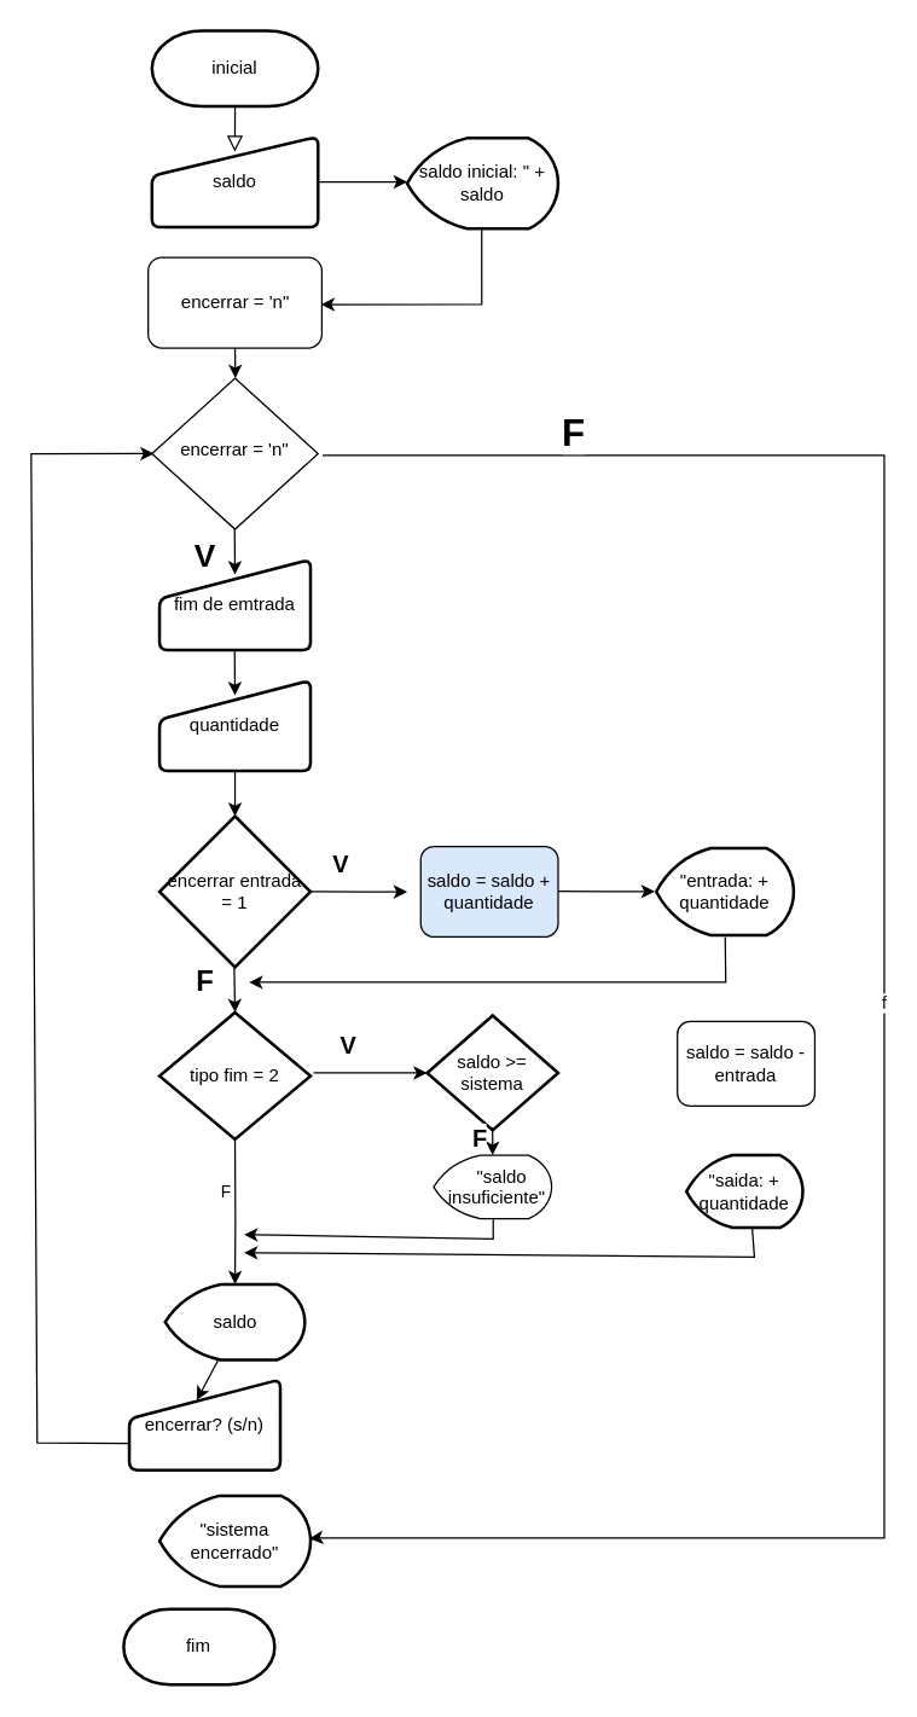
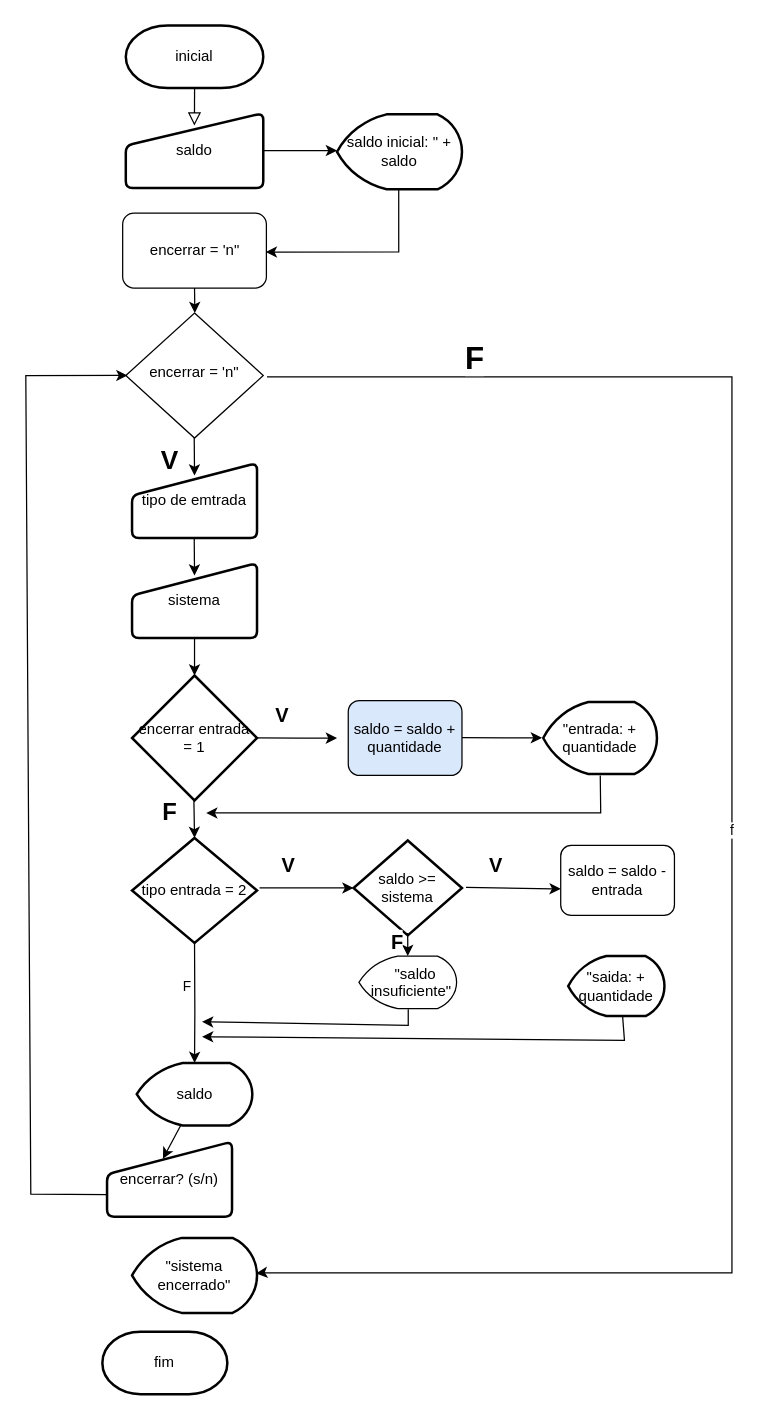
  <mxCell id="0" />
  <mxCell id="1" parent="0" />
  <mxCell id="2" value="" style="rounded=0;html=1;jettySize=auto;orthogonalLoop=1;fontSize=11;endArrow=block;endFill=0;endSize=8;strokeWidth=1;shadow=0;labelBackgroundColor=none;edgeStyle=orthogonalEdgeStyle;" parent="1" edge="1"><mxGeometry relative="1" as="geometry"><mxPoint x="155.04" y="70" as="sourcePoint" /><mxPoint x="154.9" y="100" as="targetPoint" /></mxGeometry></mxCell>
  <mxCell id="3" value="f" style="edgeStyle=orthogonalEdgeStyle;rounded=0;orthogonalLoop=1;jettySize=auto;html=1;entryX=0.993;entryY=0.473;entryDx=0;entryDy=0;entryPerimeter=0;exitX=1.027;exitY=0.51;exitDx=0;exitDy=0;exitPerimeter=0;" parent="1" source="5" target="26" edge="1"><mxGeometry relative="1" as="geometry"><mxPoint x="204" y="1020.02" as="targetPoint" /><Array as="points"><mxPoint x="585" y="301" /><mxPoint x="585" y="1018" /><mxPoint x="208" y="1018" /></Array><mxPoint x="206" y="370" as="sourcePoint" /></mxGeometry></mxCell>
  <mxCell id="4" value="F" style="edgeLabel;html=1;align=center;verticalAlign=middle;resizable=0;points=[];fontSize=25;fontStyle=1" parent="3" vertex="1" connectable="0"><mxGeometry x="-0.725" y="8" relative="1" as="geometry"><mxPoint x="-36" y="-9" as="offset" /></mxGeometry></mxCell>
  <mxCell id="5" value="encerrar = 'n&quot;" style="rhombus;whiteSpace=wrap;html=1;shadow=0;fontFamily=Helvetica;fontSize=12;align=center;strokeWidth=1;spacing=6;spacingTop=-4;" parent="1" vertex="1"><mxGeometry x="100" y="250" width="110" height="100" as="geometry" /></mxCell>
  <mxCell id="6" value="inicial" style="strokeWidth=2;html=1;shape=mxgraph.flowchart.terminator;whiteSpace=wrap;" parent="1" vertex="1"><mxGeometry x="100" y="20" width="110" height="50" as="geometry" /></mxCell>
  <mxCell id="7" value="encerrar = 'n&quot;" style="rounded=1;whiteSpace=wrap;html=1;" parent="1" vertex="1"><mxGeometry x="97.5" y="170" width="115" height="60" as="geometry" /></mxCell>
  <mxCell id="8" value="" style="endArrow=classic;html=1;rounded=0;exitX=0.5;exitY=1;exitDx=0;exitDy=0;" parent="1" source="7" edge="1"><mxGeometry width="50" height="50" relative="1" as="geometry"><mxPoint x="154.75" y="190" as="sourcePoint" /><mxPoint x="155.25" y="250" as="targetPoint" /></mxGeometry></mxCell>
- <mxCell id="9" value="quantidade" style="html=1;strokeWidth=2;shape=manualInput;whiteSpace=wrap;rounded=1;size=26;arcSize=11;" parent="1" vertex="1"><mxGeometry x="105" y="450" width="100" height="60" as="geometry" /></mxCell>
- <mxCell id="10" value="fim de emtrada" style="html=1;strokeWidth=2;shape=manualInput;whiteSpace=wrap;rounded=1;size=26;arcSize=11;" parent="1" vertex="1"><mxGeometry x="105" y="370" width="100" height="60" as="geometry" /></mxCell>
+ <mxCell id="9" value="sistema" style="html=1;strokeWidth=2;shape=manualInput;whiteSpace=wrap;rounded=1;size=26;arcSize=11;" parent="1" vertex="1"><mxGeometry x="105" y="450" width="100" height="60" as="geometry" /></mxCell>
+ <mxCell id="10" value="tipo de emtrada" style="html=1;strokeWidth=2;shape=manualInput;whiteSpace=wrap;rounded=1;size=26;arcSize=11;" parent="1" vertex="1"><mxGeometry x="105" y="370" width="100" height="60" as="geometry" /></mxCell>
  <mxCell id="11" value="" style="endArrow=classic;html=1;rounded=0;entryX=0.447;entryY=0.228;entryDx=0;entryDy=0;entryPerimeter=0;" parent="1" target="25" edge="1"><mxGeometry width="50" height="50" relative="1" as="geometry"><mxPoint x="154.58" y="880" as="sourcePoint" /><mxPoint x="155.08" y="910" as="targetPoint" /></mxGeometry></mxCell>
  <mxCell id="12" style="edgeStyle=orthogonalEdgeStyle;rounded=0;orthogonalLoop=1;jettySize=auto;html=1;" parent="1" source="13" edge="1"><mxGeometry relative="1" as="geometry"><mxPoint x="269" y="120" as="targetPoint" /></mxGeometry></mxCell>
  <mxCell id="13" value="saldo" style="html=1;strokeWidth=2;shape=manualInput;whiteSpace=wrap;rounded=1;size=26;arcSize=11;" parent="1" vertex="1"><mxGeometry x="100" y="90" width="110" height="60" as="geometry" /></mxCell>
  <mxCell id="14" value="" style="endArrow=classic;html=1;rounded=0;" parent="1" edge="1"><mxGeometry width="50" height="50" relative="1" as="geometry"><mxPoint x="154.75" y="350" as="sourcePoint" /><mxPoint x="155" y="380" as="targetPoint" /></mxGeometry></mxCell>
  <mxCell id="15" value="V" style="edgeLabel;html=1;align=center;verticalAlign=middle;resizable=0;points=[];fontStyle=1;fontSize=21;spacing=1;spacingTop=-11;" parent="14" vertex="1" connectable="0"><mxGeometry x="0.474" y="1" relative="1" as="geometry"><mxPoint x="-21" as="offset" /></mxGeometry></mxCell>
  <mxCell id="16" value="" style="endArrow=classic;html=1;rounded=0;" parent="1" edge="1"><mxGeometry width="50" height="50" relative="1" as="geometry"><mxPoint x="154.75" y="430" as="sourcePoint" /><mxPoint x="155" y="460" as="targetPoint" /></mxGeometry></mxCell>
  <mxCell id="17" value="" style="endArrow=classic;html=1;rounded=0;" parent="1" target="18" edge="1"><mxGeometry width="50" height="50" relative="1" as="geometry"><mxPoint x="155" y="510" as="sourcePoint" /><mxPoint x="155" y="520" as="targetPoint" /></mxGeometry></mxCell>
  <mxCell id="18" value="encerrar entrada = 1" style="strokeWidth=2;html=1;shape=mxgraph.flowchart.decision;whiteSpace=wrap;" parent="1" vertex="1"><mxGeometry x="105" y="540" width="100" height="100" as="geometry" /></mxCell>
  <mxCell id="19" value="" style="endArrow=classic;html=1;rounded=0;" parent="1" edge="1"><mxGeometry width="50" height="50" relative="1" as="geometry"><mxPoint x="154.5" y="640" as="sourcePoint" /><mxPoint x="155" y="670" as="targetPoint" /></mxGeometry></mxCell>
  <mxCell id="20" value="F" style="edgeLabel;html=1;align=center;verticalAlign=middle;resizable=0;points=[];fontSize=19;fontStyle=1" parent="19" vertex="1" connectable="0"><mxGeometry x="-0.346" relative="1" as="geometry"><mxPoint x="-20" as="offset" /></mxGeometry></mxCell>
- <mxCell id="21" value="tipo fim = 2" style="strokeWidth=2;html=1;shape=mxgraph.flowchart.decision;whiteSpace=wrap;" parent="1" vertex="1"><mxGeometry x="105" y="670" width="100" height="84" as="geometry" /></mxCell>
+ <mxCell id="21" value="tipo entrada = 2" style="strokeWidth=2;html=1;shape=mxgraph.flowchart.decision;whiteSpace=wrap;" parent="1" vertex="1"><mxGeometry x="105" y="670" width="100" height="84" as="geometry" /></mxCell>
  <mxCell id="22" value="" style="endArrow=classic;html=1;rounded=0;entryX=0.5;entryY=0;entryDx=0;entryDy=0;entryPerimeter=0;exitX=0.5;exitY=0.992;exitDx=0;exitDy=0;exitPerimeter=0;" parent="1" source="21" target="24" edge="1"><mxGeometry width="50" height="50" relative="1" as="geometry"><mxPoint x="154.75" y="770" as="sourcePoint" /><mxPoint x="155.25" y="830" as="targetPoint" /><Array as="points"><mxPoint x="155.25" y="810" /></Array></mxGeometry></mxCell>
  <mxCell id="23" value="&lt;p style=&quot;line-height: 30%;&quot;&gt;F&lt;/p&gt;" style="edgeLabel;html=1;align=center;verticalAlign=middle;resizable=0;points=[];" parent="22" vertex="1" connectable="0"><mxGeometry x="-0.286" y="1" relative="1" as="geometry"><mxPoint x="-8" as="offset" /></mxGeometry></mxCell>
  <mxCell id="24" value="saldo" style="strokeWidth=2;html=1;shape=mxgraph.flowchart.display;whiteSpace=wrap;" parent="1" vertex="1"><mxGeometry x="108.75" y="850" width="92.5" height="50" as="geometry" /></mxCell>
  <mxCell id="25" value="encerrar? (s/n)" style="html=1;strokeWidth=2;shape=manualInput;whiteSpace=wrap;rounded=1;size=26;arcSize=11;" parent="1" vertex="1"><mxGeometry x="85" y="913" width="100" height="60" as="geometry" /></mxCell>
  <mxCell id="26" value="&quot;sistema encerrado&quot;" style="strokeWidth=2;html=1;shape=mxgraph.flowchart.display;whiteSpace=wrap;" parent="1" vertex="1"><mxGeometry x="105" y="990" width="100" height="60" as="geometry" /></mxCell>
  <mxCell id="27" value="fim" style="strokeWidth=2;html=1;shape=mxgraph.flowchart.terminator;whiteSpace=wrap;" parent="1" vertex="1"><mxGeometry x="81.25" y="1065" width="100" height="50" as="geometry" /></mxCell>
  <mxCell id="28" value="" style="endArrow=classic;html=1;rounded=0;entryX=0.012;entryY=0.499;entryDx=0;entryDy=0;entryPerimeter=0;exitX=0.003;exitY=0.705;exitDx=0;exitDy=0;exitPerimeter=0;" parent="1" source="25" target="5" edge="1"><mxGeometry width="50" height="50" relative="1" as="geometry"><mxPoint x="109" y="953" as="sourcePoint" /><mxPoint x="100" y="300" as="targetPoint" /><Array as="points"><mxPoint x="24" y="955" /><mxPoint x="20" y="300" /></Array></mxGeometry></mxCell>
  <mxCell id="29" value="&lt;p style=&quot;font-size: 16px; line-height: 0%;&quot;&gt;V&lt;/p&gt;" style="endArrow=classic;html=1;rounded=0;entryX=0;entryY=0.5;entryDx=0;entryDy=0;entryPerimeter=0;fontStyle=1" parent="1" edge="1"><mxGeometry x="-0.378" y="18" width="50" height="50" relative="1" as="geometry"><mxPoint x="207" y="710" as="sourcePoint" /><mxPoint x="282.25" y="710" as="targetPoint" /><Array as="points"><mxPoint x="240" y="710" /></Array><mxPoint as="offset" /></mxGeometry></mxCell>
  <mxCell id="30" value="&lt;p style=&quot;font-size: 16px; line-height: 0%;&quot;&gt;V&lt;/p&gt;" style="endArrow=classic;html=1;rounded=0;fontStyle=1" parent="1" edge="1"><mxGeometry x="-0.378" y="18" width="50" height="50" relative="1" as="geometry"><mxPoint x="205" y="589.89" as="sourcePoint" /><mxPoint x="269" y="590.09" as="targetPoint" /><Array as="points"><mxPoint x="239" y="590.09" /></Array><mxPoint as="offset" /></mxGeometry></mxCell>
  <mxCell id="31" value="saldo = saldo + quantidade" style="rounded=1;whiteSpace=wrap;html=1;fillColor=#dae8fc;" parent="1" vertex="1"><mxGeometry x="278" y="560" width="91" height="60" as="geometry" /></mxCell>
  <mxCell id="32" value="saldo &amp;gt;=&lt;br&gt;sistema" style="strokeWidth=2;html=1;shape=mxgraph.flowchart.decision;whiteSpace=wrap;" parent="1" vertex="1"><mxGeometry x="282.25" y="672" width="86.75" height="76" as="geometry" /></mxCell>
  <mxCell id="33" value="&lt;p style=&quot;text-align: center; line-height: 110%;&quot;&gt;&amp;nbsp; &amp;nbsp; &quot;saldo&amp;nbsp; &amp;nbsp;&lt;span style=&quot;background-color: initial; text-align: center;&quot;&gt;insuficiente&quot;&lt;/span&gt;&lt;/p&gt;" style="strokeWidth=1;html=1;shape=mxgraph.flowchart.display;whiteSpace=wrap;align=left;shadow=0;" parent="1" vertex="1"><mxGeometry x="286.57" y="764.5" width="78.12" height="42" as="geometry" /></mxCell>
+ <mxCell id="34" value="&lt;p style=&quot;font-size: 16px; line-height: 0%;&quot;&gt;&lt;b&gt;V&lt;/b&gt;&lt;/p&gt;" style="endArrow=classic;html=1;rounded=0;exitX=1.037;exitY=0.495;exitDx=0;exitDy=0;exitPerimeter=0;entryX=0;entryY=0.62;entryDx=0;entryDy=0;entryPerimeter=0;" parent="1" source="32" target="36" edge="1"><mxGeometry x="-0.378" y="18" width="50" height="50" relative="1" as="geometry"><mxPoint x="372" y="690" as="sourcePoint" /><mxPoint x="445" y="701.87" as="targetPoint" /><Array as="points" /><mxPoint as="offset" /></mxGeometry></mxCell>
  <mxCell id="35" value="&lt;p style=&quot;font-size: 16px; line-height: 0%;&quot;&gt;&lt;br&gt;&lt;/p&gt;" style="endArrow=classic;html=1;rounded=0;" parent="1" edge="1"><mxGeometry x="-0.378" y="18" width="50" height="50" relative="1" as="geometry"><mxPoint x="369" y="589.67" as="sourcePoint" /><mxPoint x="433" y="589.87" as="targetPoint" /><Array as="points"><mxPoint x="403" y="589.87" /></Array><mxPoint as="offset" /></mxGeometry></mxCell>
  <mxCell id="36" value="saldo = saldo -&lt;br&gt;entrada" style="rounded=1;whiteSpace=wrap;html=1;" parent="1" vertex="1"><mxGeometry x="448" y="676" width="91" height="56" as="geometry" /></mxCell>
  <mxCell id="37" value="&quot;saida: +&lt;br&gt;quantidade" style="strokeWidth=2;html=1;shape=mxgraph.flowchart.display;whiteSpace=wrap;" parent="1" vertex="1"><mxGeometry x="454" y="764.5" width="77" height="48" as="geometry" /></mxCell>
  <mxCell id="38" style="edgeStyle=orthogonalEdgeStyle;rounded=0;orthogonalLoop=1;jettySize=auto;html=1;exitX=0.5;exitY=1;exitDx=0;exitDy=0;exitPerimeter=0;" parent="1" source="39" edge="1"><mxGeometry relative="1" as="geometry"><mxPoint x="479.556" y="618.75" as="targetPoint" /></mxGeometry></mxCell>
  <mxCell id="39" value="&quot;entrada: +&lt;br&gt;quantidade" style="strokeWidth=2;html=1;shape=mxgraph.flowchart.display;whiteSpace=wrap;" parent="1" vertex="1"><mxGeometry x="434" y="561.25" width="91" height="57.5" as="geometry" /></mxCell>
  <mxCell id="40" value="" style="endArrow=classic;html=1;rounded=0;exitX=0.576;exitY=1.018;exitDx=0;exitDy=0;exitPerimeter=0;" parent="1" edge="1"><mxGeometry width="50" height="50" relative="1" as="geometry"><mxPoint x="479.636" y="619.995" as="sourcePoint" /><mxPoint x="164.333" y="650" as="targetPoint" /><Array as="points"><mxPoint x="480" y="650" /><mxPoint x="317" y="650" /></Array></mxGeometry></mxCell>
  <mxCell id="41" value="" style="endArrow=classic;html=1;rounded=0;" parent="1" edge="1"><mxGeometry width="50" height="50" relative="1" as="geometry"><mxPoint x="326" y="807" as="sourcePoint" /><mxPoint x="161" y="817" as="targetPoint" /><Array as="points"><mxPoint x="326" y="820" /></Array></mxGeometry></mxCell>
  <mxCell id="42" value="" style="endArrow=classic;html=1;rounded=0;exitX=0.565;exitY=0.996;exitDx=0;exitDy=0;exitPerimeter=0;" parent="1" source="37" edge="1"><mxGeometry width="50" height="50" relative="1" as="geometry"><mxPoint x="499" y="806" as="sourcePoint" /><mxPoint x="161" y="829" as="targetPoint" /><Array as="points"><mxPoint x="499" y="832" /></Array></mxGeometry></mxCell>
  <mxCell id="43" value="" style="endArrow=classic;html=1;rounded=0;entryX=0.5;entryY=0;entryDx=0;entryDy=0;entryPerimeter=0;" parent="1" target="33" edge="1"><mxGeometry width="50" height="50" relative="1" as="geometry"><mxPoint x="325.56" y="746" as="sourcePoint" /><mxPoint x="325.56" y="759" as="targetPoint" /></mxGeometry></mxCell>
  <mxCell id="44" value="F" style="edgeLabel;html=1;align=center;verticalAlign=middle;resizable=0;points=[];fontSize=16;fontStyle=1" parent="43" vertex="1" connectable="0"><mxGeometry x="-0.024" y="2" relative="1" as="geometry"><mxPoint x="-11" y="-2" as="offset" /></mxGeometry></mxCell>
  <mxCell id="45" style="edgeStyle=orthogonalEdgeStyle;rounded=0;orthogonalLoop=1;jettySize=auto;html=1;entryX=1.001;entryY=0.519;entryDx=0;entryDy=0;entryPerimeter=0;" edge="1" parent="1"><mxGeometry relative="1" as="geometry"><mxPoint x="211.995" y="201.14" as="targetPoint" /><mxPoint x="318.38" y="151" as="sourcePoint" /><Array as="points"><mxPoint x="318" y="201" /></Array></mxGeometry></mxCell>
  <mxCell id="46" value="saldo inicial: &quot; +&lt;br&gt;saldo&lt;br&gt;" style="strokeWidth=2;html=1;shape=mxgraph.flowchart.display;whiteSpace=wrap;" vertex="1" parent="1"><mxGeometry x="269" y="91" width="100" height="60" as="geometry" /></mxCell>
